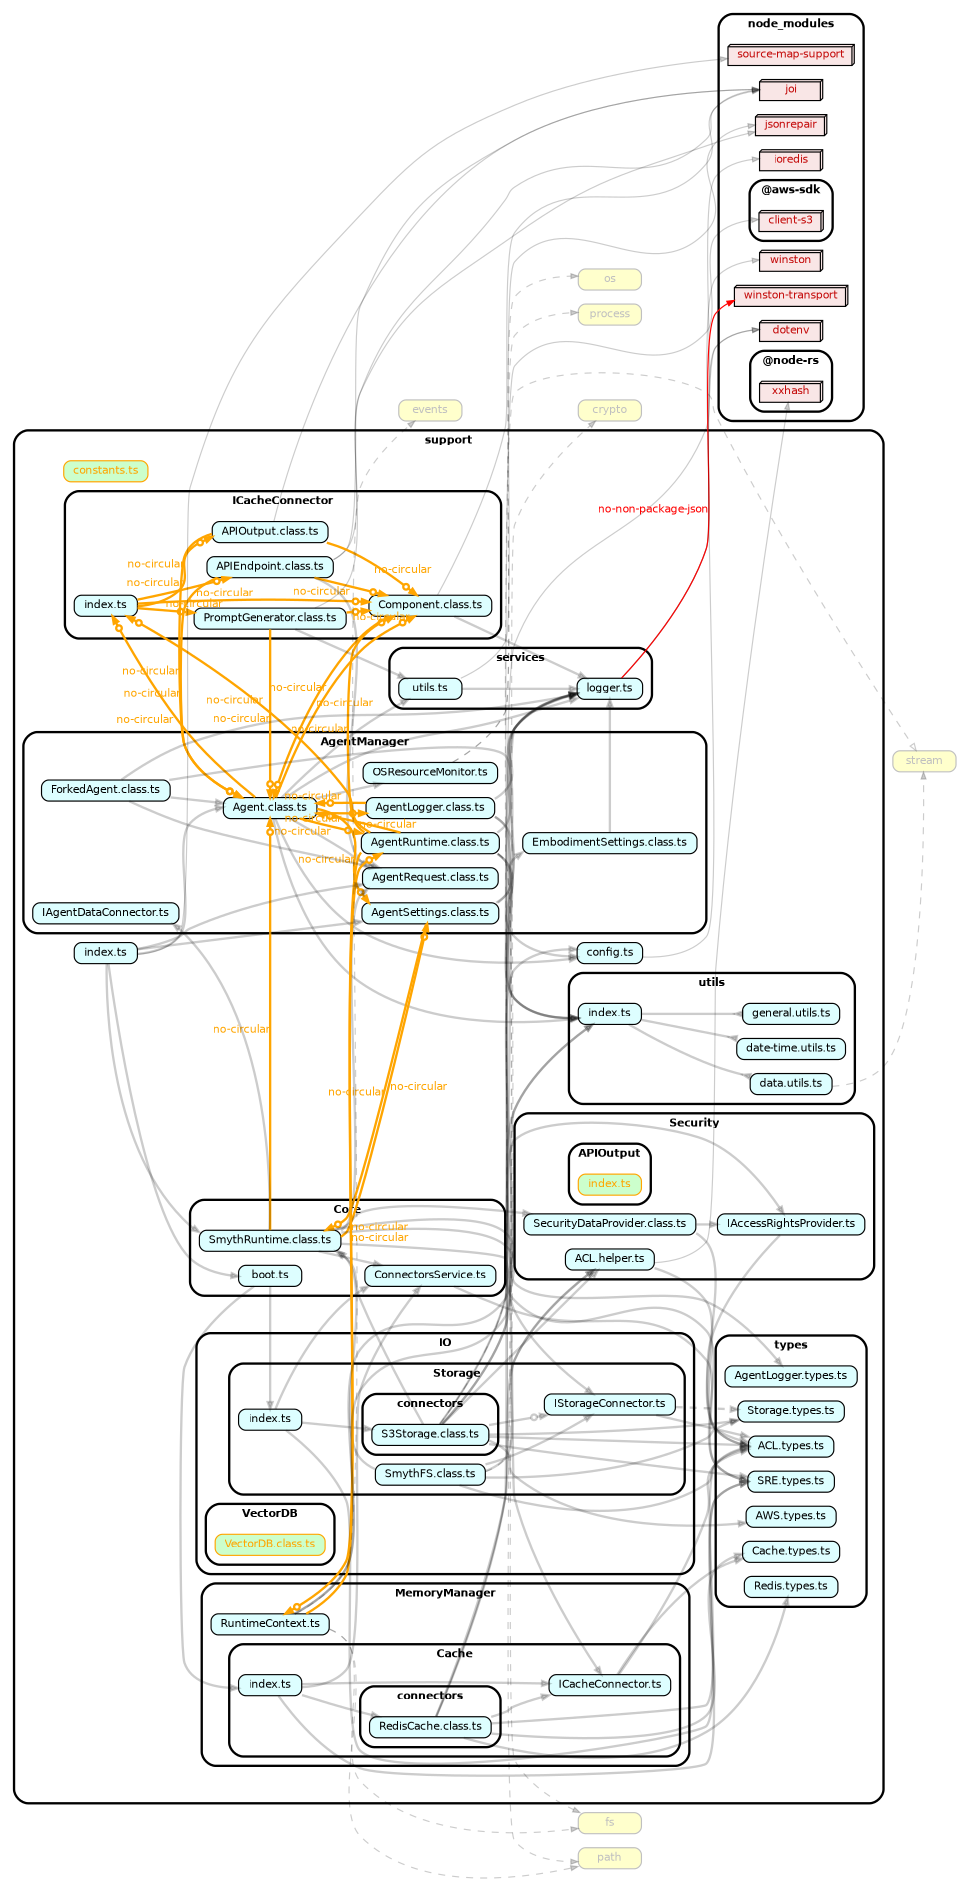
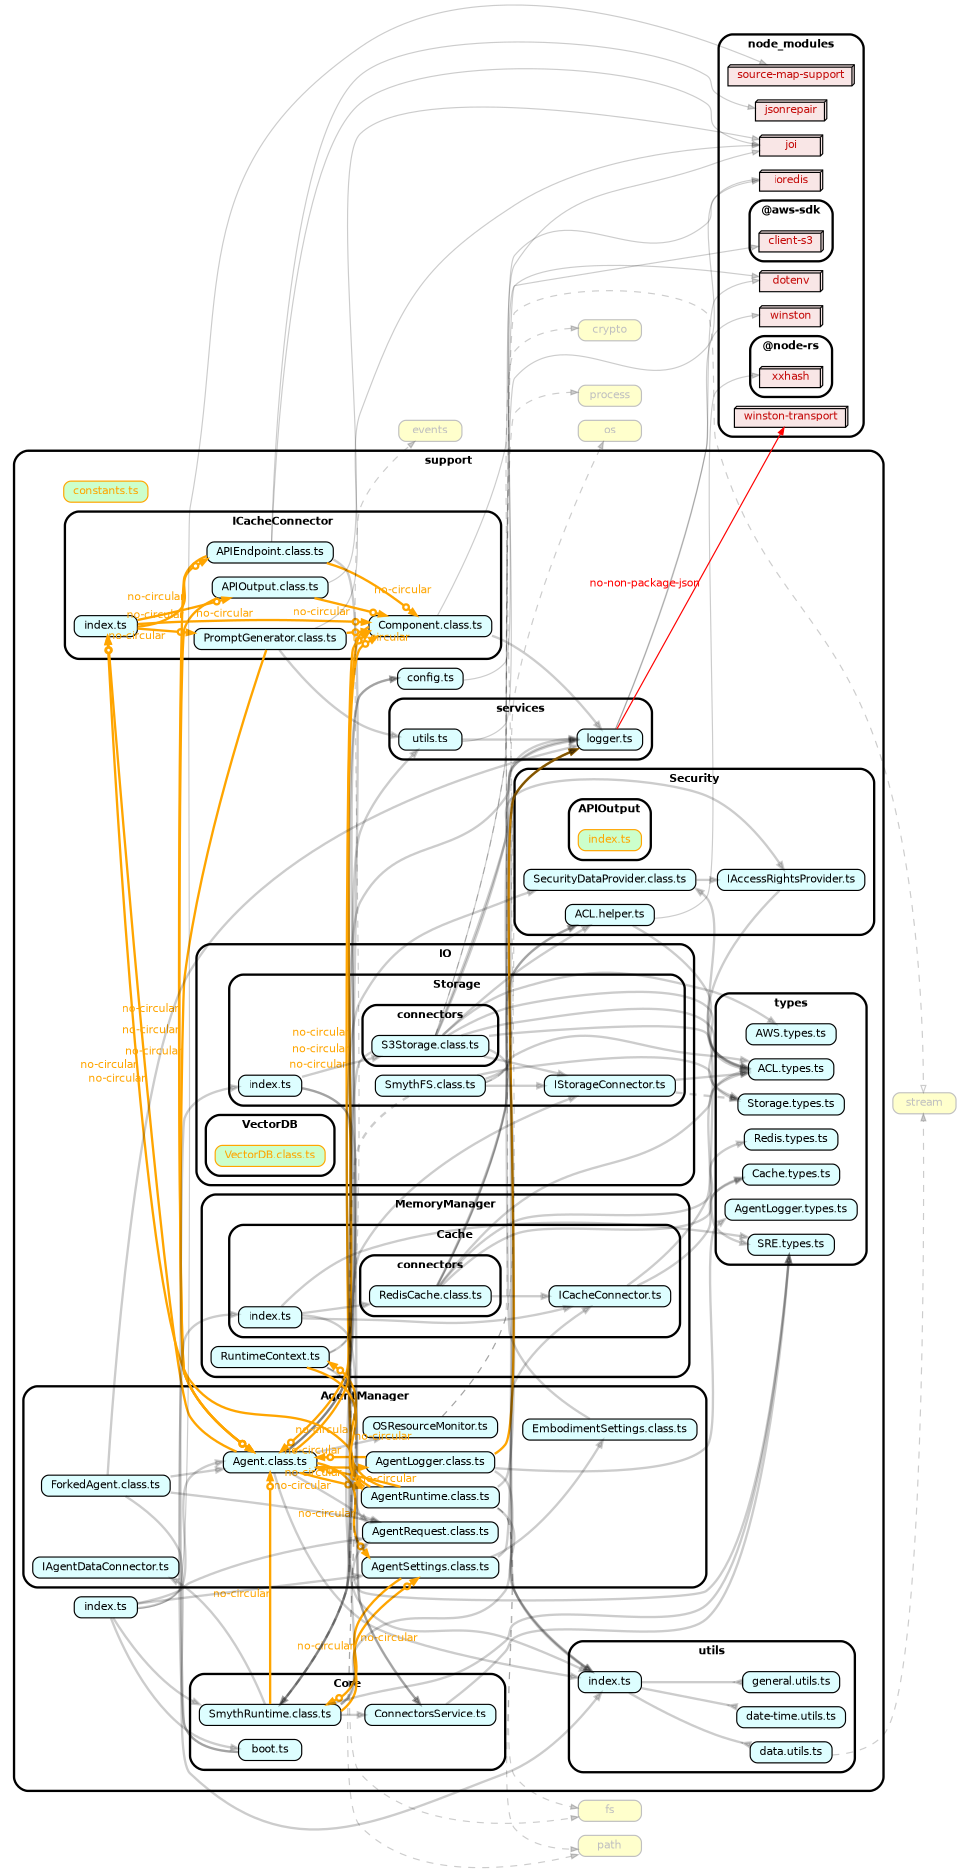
  strict digraph {
    compound=true
    fillcolor="#ffffff"
    fontname="Helvetica-bold"
    fontsize=9
    nodesep=0.16
    rankdir=LR
    ranksep=0.18
    splines=true
    style="rounded,bold,filled"
    node [color=black fillcolor="#ddfeff" fontcolor=black fontname=Helvetica fontsize=9 shape=box style="rounded, filled"]
    edge [arrowhead=normal arrowsize=0.6 color="#00000033" fontname=Helvetica fontsize=9 penwidth=2.0]
    n1 [fillcolor="#c40b0a1a" fontcolor="#c40b0a" height=0.2 label=<client-s3> shape=box3d]
    n2 [fillcolor="#c40b0a1a" fontcolor="#c40b0a" height=0.2 label=<xxhash> shape=box3d]
    n3 [fillcolor="#c40b0a1a" fontcolor="#c40b0a" height=0.2 label=<dotenv> shape=box3d]
    n4 [fillcolor="#c40b0a1a" fontcolor="#c40b0a" height=0.2 label=<ioredis> shape=box3d]
    n5 [fillcolor="#c40b0a1a" fontcolor="#c40b0a" height=0.2 label=<joi> shape=box3d]
    n6 [fillcolor="#c40b0a1a" fontcolor="#c40b0a" height=0.2 label=<jsonrepair> shape=box3d]
    n7 [fillcolor="#c40b0a1a" fontcolor="#c40b0a" height=0.2 label=<source-map-support> shape=box3d]
    n8 [fillcolor="#c40b0a1a" fontcolor="#c40b0a" height=0.2 label=<winston> shape=box3d]
    n9 [fillcolor="#c40b0a1a" fontcolor="#c40b0a" height=0.2 label=<winston-transport> shape=box3d]
    n10 [height=0.2 label=<Component.class.ts>]
    n11 [height=0.2 label=<index.ts>]
    n12 [height=0.2 label=<APIEndpoint.class.ts>]
    n13 [height=0.2 label=<APIOutput.class.ts>]
    n14 [height=0.2 label=<PromptGenerator.class.ts>]
    n15 [height=0.2 label=<Agent.class.ts>]
    n16 [height=0.2 label=<AgentLogger.class.ts>]
    n17 [height=0.2 label=<AgentRequest.class.ts>]
    n18 [height=0.2 label=<AgentRuntime.class.ts>]
    n19 [height=0.2 label=<AgentSettings.class.ts>]
    n20 [height=0.2 label=<OSResourceMonitor.ts>]
    n21 [height=0.2 label=<EmbodimentSettings.class.ts>]
    n22 [height=0.2 label=<ForkedAgent.class.ts>]
    n23 [height=0.2 label=<IAgentDataConnector.ts>]
    n24 [height=0.2 label=<SmythRuntime.class.ts>]
    n25 [height=0.2 label=<ConnectorsService.ts>]
    n26 [height=0.2 label=<boot.ts>]
    n27 [height=0.2 label=<S3Storage.class.ts>]
    n28 [height=0.2 label=<IStorageConnector.ts>]
    n29 [height=0.2 label=<index.ts>]
    n30 [height=0.2 label=<SmythFS.class.ts>]
    n31 [color=orange fillcolor="#ccffcc" fontcolor=orange height=0.2 label=<VectorDB.class.ts>]
    n32 [height=0.2 label=<RedisCache.class.ts>]
    n33 [height=0.2 label=<ICacheConnector.ts>]
    n34 [height=0.2 label=<index.ts>]
    n35 [height=0.2 label=<RuntimeContext.ts>]
    n36 [color=orange fillcolor="#ccffcc" fontcolor=orange height=0.2 label=<index.ts>]
    n37 [height=0.2 label=<SecurityDataProvider.class.ts>]
    n38 [height=0.2 label=<ACL.helper.ts>]
    n39 [height=0.2 label=<IAccessRightsProvider.ts>]
    n40 [height=0.2 label=<index.ts>]
    n41 [height=0.2 label=<data.utils.ts>]
    n42 [height=0.2 label=<date-time.utils.ts>]
    n43 [height=0.2 label=<general.utils.ts>]
    n44 [height=0.2 label=<logger.ts>]
    n45 [height=0.2 label=<utils.ts>]
    n46 [height=0.2 label=<AgentLogger.types.ts>]
    n47 [height=0.2 label=<SRE.types.ts>]
    n48 [height=0.2 label=<ACL.types.ts>]
    n49 [height=0.2 label=<Storage.types.ts>]
    n50 [height=0.2 label=<AWS.types.ts>]
    n51 [height=0.2 label=<Cache.types.ts>]
    n52 [height=0.2 label=<Redis.types.ts>]
    n53 [height=0.2 label=<config.ts>]
    n54 [color=orange fillcolor="#ccffcc" fontcolor=orange height=0.2 label=<constants.ts>]
    n55 [height=0.2 label=<index.ts>]
    n56 [color=grey fillcolor="#ffffcc" fontcolor=grey height=0.2 label=fs]
    n57 [color=grey fillcolor="#ffffcc" fontcolor=grey height=0.2 label=path]
    n58 [color=grey fillcolor="#ffffcc" fontcolor=grey height=0.2 label=os]
    n59 [color=grey fillcolor="#ffffcc" fontcolor=grey height=0.2 label=process]
    n60 [color=grey fillcolor="#ffffcc" fontcolor=grey height=0.2 label=stream]
    n61 [color=grey fillcolor="#ffffcc" fontcolor=grey height=0.2 label=crypto]
    n62 [color=grey fillcolor="#ffffcc" fontcolor=grey height=0.2 label=events]
    subgraph cluster_1 {
      label=node_modules
      n3
      n4
      n5
      n6
      n7
      n8
      n9
      subgraph cluster_2 {
        label="@aws-sdk"
        n1
      }
      subgraph cluster_3 {
        label="@node-rs"
        n2
      }
    }
    subgraph cluster_4 {
      label=support
      n53
      n54
      n55
      subgraph cluster_5 {
        label=ICacheConnector
        n10
        n11
        n12
        n13
        n14
      }
      subgraph cluster_6 {
        label=AgentManager
        n15
        n16
        n17
        n18
        n19
        n20
        n21
        n22
        n23
      }
      subgraph cluster_7 {
        label=Core
        n24
        n25
        n26
      }
      subgraph cluster_8 {
        label=IO
        subgraph cluster_9 {
          label=Storage
          n28
          n29
          n30
          subgraph cluster_10 {
            label=connectors
            n27
          }
        }
        subgraph cluster_11 {
          label=VectorDB
          n31
        }
      }
      subgraph cluster_12 {
        label=MemoryManager
        n35
        subgraph cluster_13 {
          label=Cache
          n33
          n34
          subgraph cluster_14 {
            label=connectors
            n32
          }
        }
      }
      subgraph cluster_15 {
        label=Security
        n37
        n38
        n39
        subgraph cluster_16 {
          label=APIOutput
          n36
        }
      }
      subgraph cluster_17 {
        label=utils
        n40
        n41
        n42
        n43
      }
      subgraph cluster_18 {
        label=services
        n44
        n45
      }
      subgraph cluster_19 {
        label=types
        n46
        n47
        n48
        n49
        n50
        n51
        n52
      }
    }
    n10 -> n5 [penwidth=1.0]
    n10 -> n15 [arrowhead=normalnoneodot color=orange fontcolor=orange xlabel="no-circular"]
    n10 -> n44
    n11 -> n10 [arrowhead=normalnoneodot color=orange fontcolor=orange xlabel="no-circular"]
    n11 -> n12 [arrowhead=normalnoneodot color=orange fontcolor=orange xlabel="no-circular"]
    n11 -> n13 [arrowhead=normalnoneodot color=orange fontcolor=orange xlabel="no-circular"]
    n11 -> n14 [arrowhead=normalnoneodot color=orange fontcolor=orange xlabel="no-circular"]
    n12 -> n5 [penwidth=1.0]
    n12 -> n6 [penwidth=1.0]
    n12 -> n10 [arrowhead=normalnoneodot color=orange fontcolor=orange xlabel="no-circular"]
    n12 -> n15 [arrowhead=normalnoneodot color=orange fontcolor=orange xlabel="no-circular"]
    n12 -> n17
    n13 -> n5 [penwidth=1.0]
    n13 -> n10 [arrowhead=normalnoneodot color=orange fontcolor=orange xlabel="no-circular"]
    n13 -> n15 [arrowhead=normalnoneodot color=orange fontcolor=orange xlabel="no-circular"]
    n14 -> n5 [penwidth=1.0]
    n14 -> n10 [arrowhead=normalnoneodot color=orange fontcolor=orange xlabel="no-circular"]
    n14 -> n15 [arrowhead=normalnoneodot color=orange fontcolor=orange xlabel="no-circular"]
    n14 -> n45
    n15 -> n10 [arrowhead=normalnoneodot color=orange fontcolor=orange xlabel="no-circular"]
    n15 -> n11 [arrowhead=normalnoneodot color=orange fontcolor=orange xlabel="no-circular"]
    n15 -> n16 [arrowhead=normalnoneodot color=orange fontcolor=orange xlabel="no-circular"]
    n15 -> n17
    n15 -> n18 [arrowhead=normalnoneodot color=orange fontcolor=orange xlabel="no-circular"]
    n15 -> n19 [arrowhead=normalnoneodot color=orange fontcolor=orange xlabel="no-circular"]
    n15 -> n20
    n15 -> n40
    n15 -> n44
    n15 -> n45
    n15 -> n53
    n16 -> n15 [arrowhead=normalnoneodot color=orange fontcolor=orange xlabel="no-circular"]
    n16 -> n40
-   n16 -> n44
+   n16 -> n44 [color=orange]
    n16 -> n46
    n18 -> n10 [arrowhead=normalnoneodot color=orange fontcolor=orange xlabel="no-circular"]
    n18 -> n11 [arrowhead=normalnoneodot color=orange fontcolor=orange xlabel="no-circular"]
    n18 -> n15 [arrowhead=normalnoneodot color=orange fontcolor=orange xlabel="no-circular"]
    n18 -> n35 [arrowhead=normalnoneodot color=orange fontcolor=orange xlabel="no-circular"]
    n18 -> n40
    n18 -> n44
-   n18 -> n53
    n18 -> n56 [penwidth=1.0 style=dashed]
    n18 -> n57 [penwidth=1.0 style=dashed]
    n19 -> n21
    n19 -> n24 [arrowhead=normalnoneodot color=orange fontcolor=orange xlabel="no-circular"]
    n19 -> n44
    n20 -> n58 [penwidth=1.0 style=dashed]
    n20 -> n59 [penwidth=1.0 style=dashed]
    n21 -> n44
    n22 -> n15
    n22 -> n17
    n22 -> n40
    n22 -> n44
    n24 -> n15 [arrowhead=normalnoneodot color=orange fontcolor=orange xlabel="no-circular"]
    n24 -> n17
    n24 -> n19 [arrowhead=normalnoneodot color=orange fontcolor=orange xlabel="no-circular"]
    n24 -> n23
    n24 -> n25
    n24 -> n28
    n24 -> n33
    n24 -> n37
    n24 -> n47
    n25 -> n47
    n26 -> n29
    n26 -> n34
    n27 -> n1 [penwidth=1.0]
    n27 -> n24
-   n27 -> n28 [arrowhead=normalnoneodot]
+   n27 -> n28
    n27 -> n38
    n27 -> n39
    n27 -> n40
    n27 -> n44
    n27 -> n47
    n27 -> n48
    n27 -> n49
    n27 -> n50
    n27 -> n60 [arrowhead=onormal penwidth=1.0 style=dashed]
    n28 -> n48
    n28 -> n49 [style=dashed]
    n29 -> n25
    n29 -> n27
    n29 -> n47
-   n30 -> n24
+   n30 -> n24 [style=dashed]
    n30 -> n28
    n30 -> n38
    n30 -> n48
    n30 -> n49
    n30 -> n61 [penwidth=1.0 style=dashed]
    n32 -> n4 [penwidth=1.0]
    n32 -> n33
    n32 -> n38
    n32 -> n44
    n32 -> n48
    n32 -> n51
    n32 -> n52
    n33 -> n48
    n33 -> n51
    n34 -> n25
    n34 -> n32
    n34 -> n33
    n34 -> n47
    n35 -> n18 [arrowhead=normalnoneodot color=orange fontcolor=orange xlabel="no-circular"]
    n35 -> n40
    n35 -> n53
    n35 -> n56 [penwidth=1.0 style=dashed]
    n35 -> n57 [penwidth=1.0 style=dashed]
    n35 -> n62 [penwidth=1.0 style=dashed]
    n37 -> n39
-   n37 -> n48
+   n48 -> n37
    n38 -> n2 [penwidth=1.0]
    n38 -> n48
    n39 -> n48
    n40 -> n41 [arrowhead=inv]
    n40 -> n42 [arrowhead=inv]
    n40 -> n43 [arrowhead=inv]
    n41 -> n60 [penwidth=1.0 style=dashed]
    n44 -> n3 [penwidth=1.0]
    n44 -> n8 [penwidth=1.0]
    n44 -> n9 [color=red fontcolor=red penwidth=1.0 xlabel="no-non-package-json"]
-   n45 -> n6 [penwidth=1.0]
+   n45 -> n4 [penwidth=1.0]
    n45 -> n44
    n53 -> n3 [penwidth=1.0]
    n55 -> n7 [penwidth=1.0]
    n55 -> n15
    n55 -> n17
    n55 -> n19
    n55 -> n24
    n55 -> n26
  }
